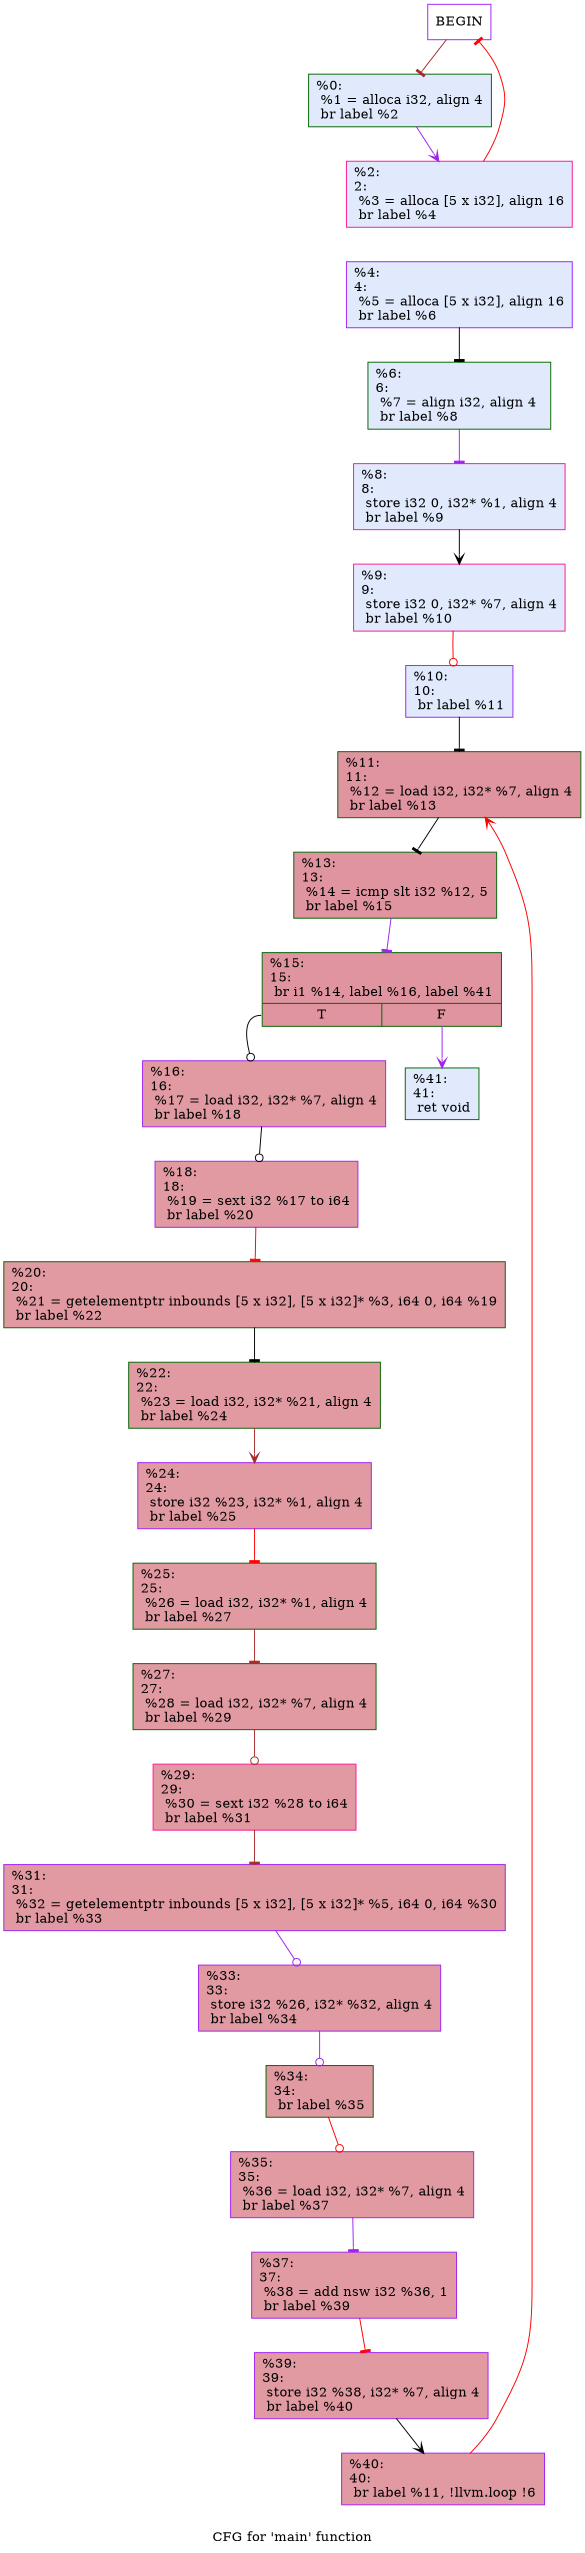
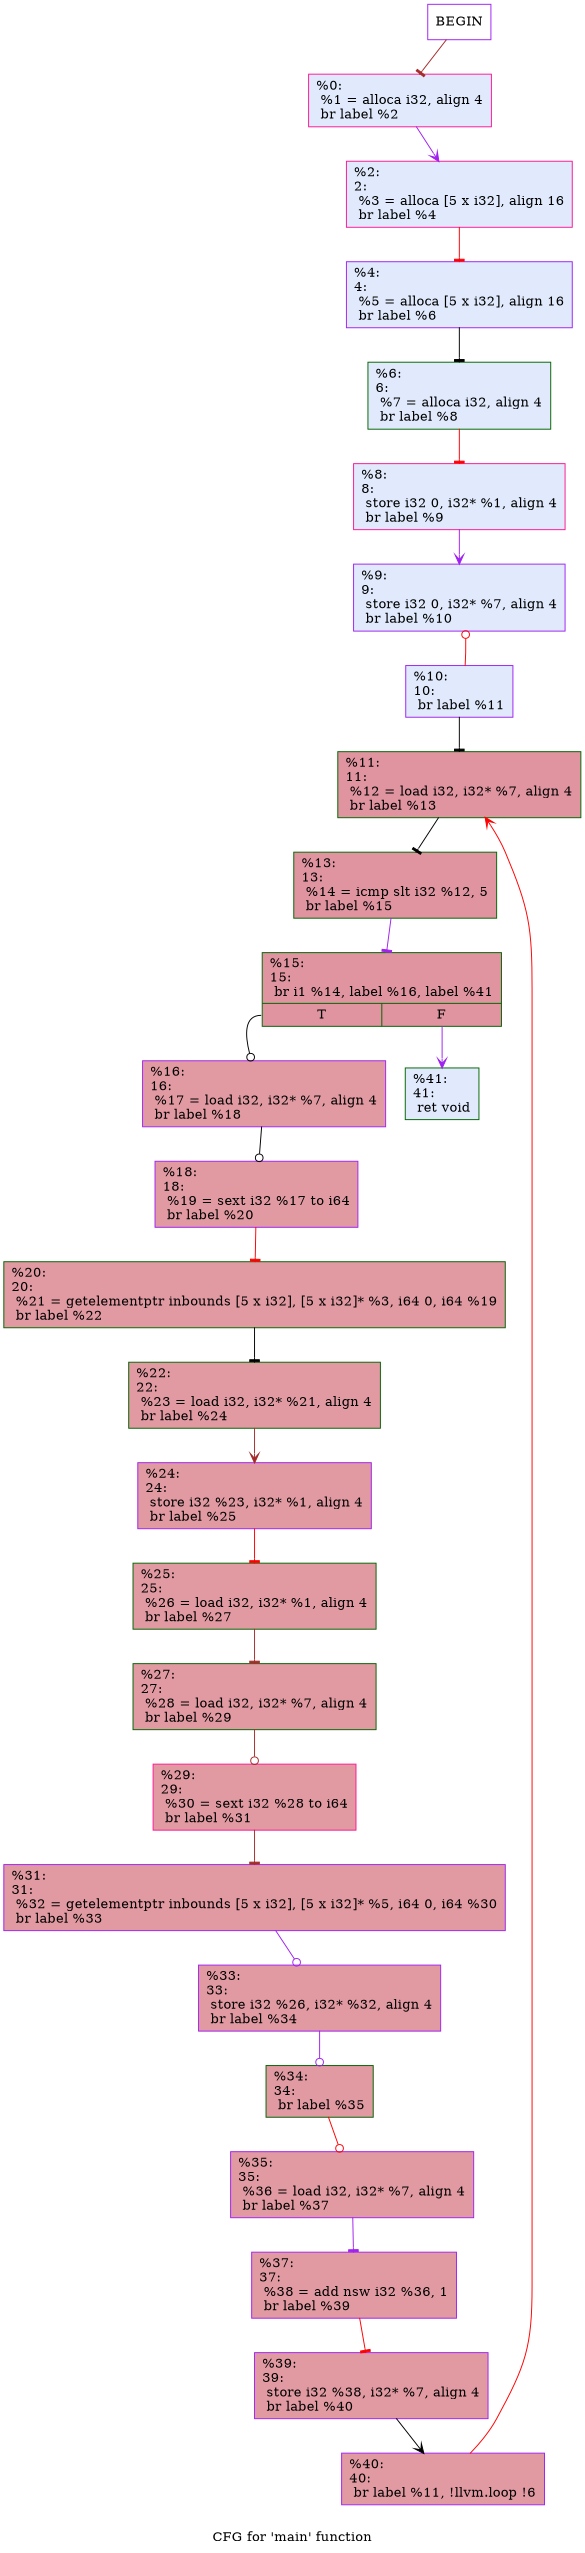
  digraph {
    label="CFG for 'main' function"
    node [color=purple shape=record fillcolor="#bb1b2c70" style=filled]
    edge [arrowhead=tee color=black]
    n1 [label=BEGIN fillcolor="" style=""]
-   n2 [color=darkgreen fillcolor="#b9d0f970" label="{%0:\l  %1 = alloca i32, align 4\l  br label %2\l}"]
+   n2 [color=deeppink fillcolor="#b9d0f970" label="{%0:\l  %1 = alloca i32, align 4\l  br label %2\l}"]
    n3 [color=deeppink fillcolor="#b9d0f970" label="{%2:\l2:                                                \l  %3 = alloca [5 x i32], align 16\l  br label %4\l}"]
    n4 [fillcolor="#b9d0f970" label="{%4:\l4:                                                \l  %5 = alloca [5 x i32], align 16\l  br label %6\l}"]
-   n5 [color=darkgreen fillcolor="#b9d0f970" label="{%6:\l6:                                                \l  %7 = align i32, align 4\l  br label %8\l}"]
+   n5 [color=darkgreen fillcolor="#b9d0f970" label="{%6:\l6:                                                \l  %7 = alloca i32, align 4\l  br label %8\l}"]
    n6 [color=deeppink fillcolor="#b9d0f970" label="{%8:\l8:                                                \l  store i32 0, i32* %1, align 4\l  br label %9\l}"]
-   n7 [color=deeppink fillcolor="#b9d0f970" label="{%9:\l9:                                                \l  store i32 0, i32* %7, align 4\l  br label %10\l}"]
+   n7 [fillcolor="#b9d0f970" label="{%9:\l9:                                                \l  store i32 0, i32* %7, align 4\l  br label %10\l}"]
    n8 [fillcolor="#b9d0f970" label="{%10:\l10:                                               \l  br label %11\l}"]
    n9 [color=darkgreen fillcolor="#b70d2870" label="{%11:\l11:                                               \l  %12 = load i32, i32* %7, align 4\l  br label %13\l}"]
    n10 [color=darkgreen fillcolor="#b70d2870" label="{%13:\l13:                                               \l  %14 = icmp slt i32 %12, 5\l  br label %15\l}"]
    n11 [color=darkgreen fillcolor="#b70d2870" label="{%15:\l15:                                               \l  br i1 %14, label %16, label %41\l|{<s0>T|<s1>F}}"]
    n12 [label="{%16:\l16:                                               \l  %17 = load i32, i32* %7, align 4\l  br label %18\l}"]
    n13 [color=darkgreen fillcolor="#b9d0f970" label="{%41:\l41:                                               \l  ret void\l}"]
    n14 [label="{%18:\l18:                                               \l  %19 = sext i32 %17 to i64\l  br label %20\l}"]
    n15 [color=darkgreen label="{%20:\l20:                                               \l  %21 = getelementptr inbounds [5 x i32], [5 x i32]* %3, i64 0, i64 %19\l  br label %22\l}"]
    n16 [color=darkgreen label="{%22:\l22:                                               \l  %23 = load i32, i32* %21, align 4\l  br label %24\l}"]
    n17 [label="{%24:\l24:                                               \l  store i32 %23, i32* %1, align 4\l  br label %25\l}"]
    n18 [color=darkgreen label="{%25:\l25:                                               \l  %26 = load i32, i32* %1, align 4\l  br label %27\l}"]
    n19 [color=darkgreen label="{%27:\l27:                                               \l  %28 = load i32, i32* %7, align 4\l  br label %29\l}"]
    n20 [color=deeppink label="{%29:\l29:                                               \l  %30 = sext i32 %28 to i64\l  br label %31\l}"]
    n21 [label="{%31:\l31:                                               \l  %32 = getelementptr inbounds [5 x i32], [5 x i32]* %5, i64 0, i64 %30\l  br label %33\l}"]
    n22 [label="{%33:\l33:                                               \l  store i32 %26, i32* %32, align 4\l  br label %34\l}"]
    n23 [color=darkgreen label="{%34:\l34:                                               \l  br label %35\l}"]
    n24 [label="{%35:\l35:                                               \l  %36 = load i32, i32* %7, align 4\l  br label %37\l}"]
    n25 [label="{%37:\l37:                                               \l  %38 = add nsw i32 %36, 1\l  br label %39\l}"]
    n26 [label="{%39:\l39:                                               \l  store i32 %38, i32* %7, align 4\l  br label %40\l}"]
    n27 [label="{%40:\l40:                                               \l  br label %11, !llvm.loop !6\l}"]
    n1 -> n2 [color=brown]
    n2 -> n3 [arrowhead=vee color=purple]
-   n3 -> n1 [color=red]
+   n3 -> n4 [color=red]
    n4 -> n5
-   n5 -> n6 [color=purple]
-   n6 -> n7 [arrowhead=vee]
-   n7 -> n8 [arrowhead=odot color=red]
+   n5 -> n6 [color=red]
+   n6 -> n7 [arrowhead=vee color=purple]
+   n8 -> n7 [arrowhead=odot color=red]
    n8 -> n9
    n9 -> n10
    n10 -> n11 [color=purple]
    n11 -> n12 [arrowhead=odot tailport=s0]
    n11 -> n13 [arrowhead=vee color=purple tailport=s1]
    n12 -> n14 [arrowhead=odot]
    n14 -> n15 [color=red]
    n15 -> n16
    n16 -> n17 [arrowhead=vee color=brown]
    n17 -> n18 [color=red]
    n18 -> n19 [color=brown]
    n19 -> n20 [arrowhead=odot color=brown]
    n20 -> n21 [color=brown]
    n21 -> n22 [arrowhead=odot color=purple]
    n22 -> n23 [arrowhead=odot color=purple]
    n23 -> n24 [arrowhead=odot color=red]
    n24 -> n25 [color=purple]
    n25 -> n26 [color=red]
    n26 -> n27 [arrowhead=vee]
    n27 -> n9 [arrowhead=vee color=red]
  }
